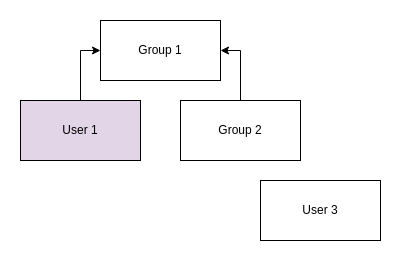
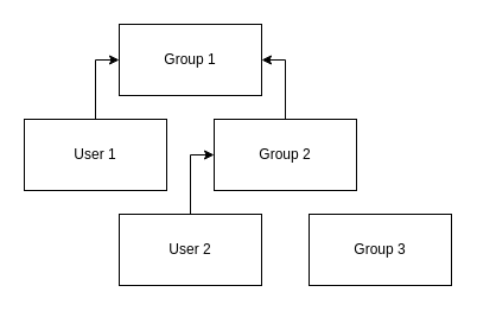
  <mxCell id="0" />
  <mxCell id="1" parent="0" />
  <mxCell id="2" value="Group 1" style="rounded=0;whiteSpace=wrap;html=1;" vertex="1" parent="1"><mxGeometry x="100" y="20" width="120" height="60" as="geometry" /></mxCell>
  <mxCell id="3" style="edgeStyle=orthogonalEdgeStyle;rounded=0;orthogonalLoop=1;jettySize=auto;html=1;exitX=0.5;exitY=0;exitDx=0;exitDy=0;entryX=1;entryY=0.5;entryDx=0;entryDy=0;" edge="1" parent="1" source="4" target="2"><mxGeometry relative="1" as="geometry" /></mxCell>
  <mxCell id="4" value="Group 2" style="rounded=0;whiteSpace=wrap;html=1;" vertex="1" parent="1"><mxGeometry x="180" y="100" width="120" height="60" as="geometry" /></mxCell>
  <mxCell id="5" style="edgeStyle=orthogonalEdgeStyle;rounded=0;orthogonalLoop=1;jettySize=auto;html=1;exitX=0.5;exitY=0;exitDx=0;exitDy=0;entryX=0;entryY=0.5;entryDx=0;entryDy=0;" edge="1" parent="1" source="6" target="2"><mxGeometry relative="1" as="geometry" /></mxCell>
- <mxCell id="6" value="User 1" style="rounded=0;whiteSpace=wrap;html=1;fillColor=#e1d5e7;" vertex="1" parent="1"><mxGeometry x="20" y="100" width="120" height="60" as="geometry" /></mxCell>
- <mxCell id="7" value="User 3" style="rounded=0;whiteSpace=wrap;html=1;" vertex="1" parent="1"><mxGeometry x="260" y="180" width="120" height="60" as="geometry" /></mxCell>
+ <mxCell id="6" value="User 1" style="rounded=0;whiteSpace=wrap;html=1;" vertex="1" parent="1"><mxGeometry x="20" y="100" width="120" height="60" as="geometry" /></mxCell>
+ <mxCell id="7" value="Group 3" style="rounded=0;whiteSpace=wrap;html=1;" vertex="1" parent="1"><mxGeometry x="260" y="180" width="120" height="60" as="geometry" /></mxCell>
+ <mxCell id="8" style="edgeStyle=orthogonalEdgeStyle;rounded=0;orthogonalLoop=1;jettySize=auto;html=1;exitX=0.5;exitY=0;exitDx=0;exitDy=0;entryX=0;entryY=0.5;entryDx=0;entryDy=0;" edge="1" parent="1" source="9" target="4"><mxGeometry relative="1" as="geometry" /></mxCell>
+ <mxCell id="9" value="User 2" style="rounded=0;whiteSpace=wrap;html=1;" vertex="1" parent="1"><mxGeometry x="100" y="180" width="120" height="60" as="geometry" /></mxCell>
